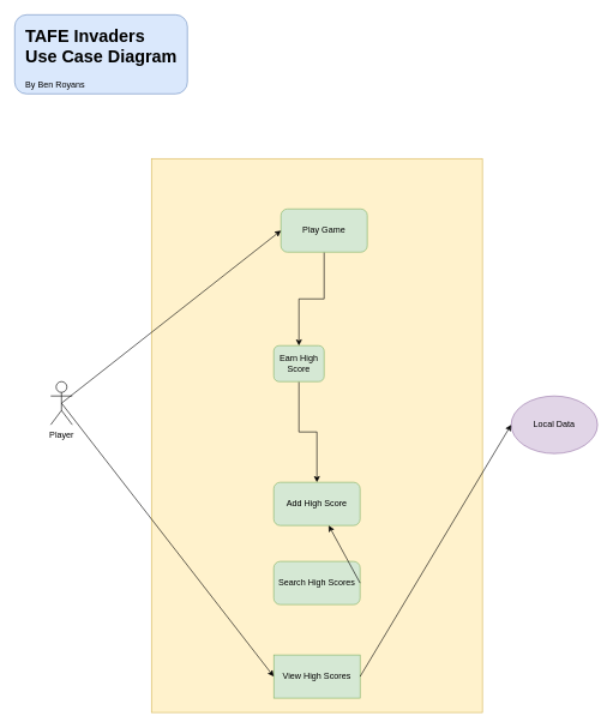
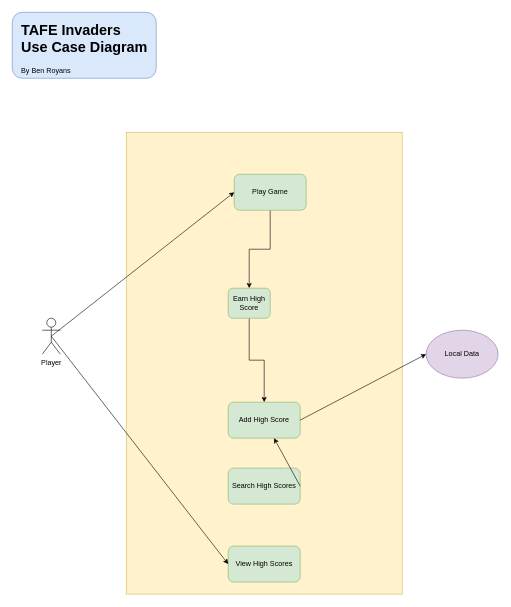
  <mxCell id="0" />
  <mxCell id="1" parent="0" />
  <mxCell id="2" value="" style="rounded=0;whiteSpace=wrap;html=1;fillColor=#fff2cc;strokeColor=#d6b656;" vertex="1" parent="1"><mxGeometry x="210" y="220" width="460" height="770" as="geometry" /></mxCell>
  <mxCell id="3" value="Player" style="shape=umlActor;verticalLabelPosition=bottom;labelBackgroundColor=#ffffff;verticalAlign=top;html=1;outlineConnect=0;" vertex="1" parent="1"><mxGeometry x="70" y="530" width="30" height="60" as="geometry" /></mxCell>
  <mxCell id="4" style="edgeStyle=orthogonalEdgeStyle;rounded=0;orthogonalLoop=1;jettySize=auto;html=1;exitX=0.5;exitY=1;exitDx=0;exitDy=0;entryX=0.5;entryY=0;entryDx=0;entryDy=0;" edge="1" parent="1" source="5" target="8"><mxGeometry relative="1" as="geometry" /></mxCell>
  <mxCell id="5" value="Play Game" style="rounded=1;whiteSpace=wrap;html=1;fillColor=#d5e8d4;strokeColor=#82b366;" vertex="1" parent="1"><mxGeometry x="390" y="290" width="120" height="60" as="geometry" /></mxCell>
- <mxCell id="6" value="View High Scores" style="whiteSpace=wrap;html=1;fillColor=#d5e8d4;strokeColor=#82b366;rounded=0;" vertex="1" parent="1"><mxGeometry x="380" y="910" width="120" height="60" as="geometry" /></mxCell>
+ <mxCell id="6" value="View High Scores" style="rounded=1;whiteSpace=wrap;html=1;fillColor=#d5e8d4;strokeColor=#82b366;" vertex="1" parent="1"><mxGeometry x="380" y="910" width="120" height="60" as="geometry" /></mxCell>
  <mxCell id="7" style="edgeStyle=orthogonalEdgeStyle;rounded=0;orthogonalLoop=1;jettySize=auto;html=1;exitX=0.5;exitY=1;exitDx=0;exitDy=0;entryX=0.5;entryY=0;entryDx=0;entryDy=0;" edge="1" parent="1" source="8" target="13"><mxGeometry relative="1" as="geometry" /></mxCell>
  <mxCell id="8" value="Earn High Score" style="rounded=1;whiteSpace=wrap;html=1;fillColor=#d5e8d4;strokeColor=#82b366;" vertex="1" parent="1"><mxGeometry x="380" y="480" width="70" height="50" as="geometry" /></mxCell>
  <mxCell id="9" value="" style="endArrow=classic;html=1;exitX=0.5;exitY=0.5;exitDx=0;exitDy=0;exitPerimeter=0;entryX=0;entryY=0.5;entryDx=0;entryDy=0;" edge="1" parent="1" source="3" target="5"><mxGeometry width="50" height="50" relative="1" as="geometry"><mxPoint x="620" y="570" as="sourcePoint" /><mxPoint x="670" y="520" as="targetPoint" /></mxGeometry></mxCell>
  <mxCell id="10" value="" style="endArrow=classic;html=1;exitX=0.5;exitY=0.5;exitDx=0;exitDy=0;exitPerimeter=0;entryX=0;entryY=0.5;entryDx=0;entryDy=0;" edge="1" parent="1" source="3" target="6"><mxGeometry width="50" height="50" relative="1" as="geometry"><mxPoint x="115" y="370" as="sourcePoint" /><mxPoint x="260" y="310" as="targetPoint" /></mxGeometry></mxCell>
  <mxCell id="11" value="Local Data" style="ellipse;whiteSpace=wrap;html=1;fillColor=#e1d5e7;strokeColor=#9673a6;" vertex="1" parent="1"><mxGeometry x="710" y="550" width="120" height="80" as="geometry" /></mxCell>
- <mxCell id="12" value="" style="endArrow=classic;html=1;exitX=1;exitY=0.5;exitDx=0;exitDy=0;entryX=0;entryY=0.5;entryDx=0;entryDy=0;" edge="1" parent="1" source="6" target="11"><mxGeometry width="50" height="50" relative="1" as="geometry"><mxPoint x="620" y="570" as="sourcePoint" /><mxPoint x="670" y="520" as="targetPoint" /></mxGeometry></mxCell>
  <mxCell id="13" value="Add High Score" style="rounded=1;whiteSpace=wrap;html=1;fillColor=#d5e8d4;strokeColor=#82b366;" vertex="1" parent="1"><mxGeometry x="380" y="670" width="120" height="60" as="geometry" /></mxCell>
+ <mxCell id="14" value="" style="endArrow=classic;html=1;exitX=1;exitY=0.5;exitDx=0;exitDy=0;entryX=0;entryY=0.5;entryDx=0;entryDy=0;" edge="1" parent="1" source="13" target="11"><mxGeometry width="50" height="50" relative="1" as="geometry"><mxPoint x="470" y="480" as="sourcePoint" /><mxPoint x="710" y="360" as="targetPoint" /></mxGeometry></mxCell>
  <mxCell id="15" value="" style="rounded=1;whiteSpace=wrap;html=1;fillColor=#dae8fc;strokeColor=#6c8ebf;" vertex="1" parent="1"><mxGeometry x="20" y="20" width="240" height="110" as="geometry" /></mxCell>
  <mxCell id="16" value="&lt;h1&gt;TAFE Invaders Use Case Diagram&lt;/h1&gt;&lt;p&gt;By Ben Royans&lt;/p&gt;" style="text;html=1;strokeColor=none;fillColor=none;spacing=5;spacingTop=-20;whiteSpace=wrap;overflow=hidden;rounded=0;" vertex="1" parent="1"><mxGeometry x="30" y="30" width="220" height="140" as="geometry" /></mxCell>
  <mxCell id="17" value="Search High Scores" style="rounded=1;whiteSpace=wrap;html=1;fillColor=#d5e8d4;strokeColor=#82b366;" vertex="1" parent="1"><mxGeometry x="380" y="780" width="120" height="60" as="geometry" /></mxCell>
  <mxCell id="18" value="" style="endArrow=classic;html=1;exitX=1;exitY=0.5;exitDx=0;exitDy=0;" edge="1" parent="1" source="17" target="13"><mxGeometry width="50" height="50" relative="1" as="geometry"><mxPoint x="510" y="950" as="sourcePoint" /><mxPoint x="720" y="600" as="targetPoint" /></mxGeometry></mxCell>
